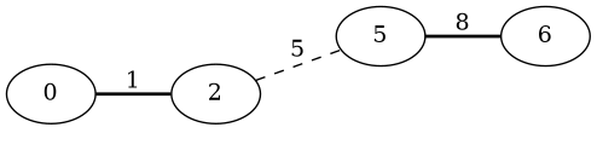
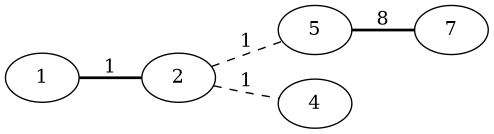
  graph {
    rankdir=LR
    edge [style=bold]
    5
-   6
-   1 [label=0]
+   6 [label=7]
+   1
    2
+   4
    5 -- 6 [label=8]
    1 -- 2 [label=1]
-   2 -- 5 [label=5 style=dashed]
+   2 -- 5 [label=1 style=dashed]
+   2 -- 4 [label=1 style=dashed]
  }
